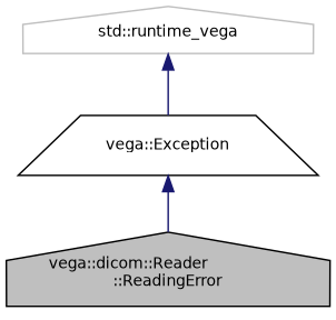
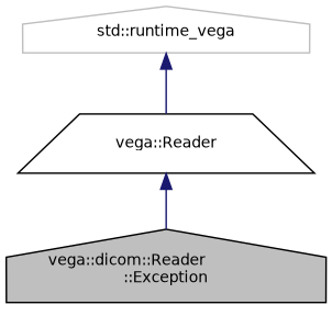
  digraph {
    node [color=black fillcolor=white fontname=Helvetica fontsize=10 shape=house style=filled]
    edge [color=midnightblue dir=back fontname=Helvetica fontsize=10 labelfontname=Helvetica labelfontsize=10 style=solid]
-   n1 [fillcolor=grey75 fontcolor=black height=0.2 label="vega::dicom::Reader\l::ReadingError" width=0.4]
-   n2 [height=0.2 label="vega::Exception" shape=trapezium width=0.4]
+   n1 [fillcolor=grey75 fontcolor=black height=0.2 label="vega::dicom::Reader\l::Exception" width=0.4]
+   n2 [height=0.2 label="vega::Reader" shape=trapezium width=0.4]
    n3 [color=grey75 height=0.2 label="std::runtime_vega" width=0.4]
    n2 -> n1
    n3 -> n2
  }
